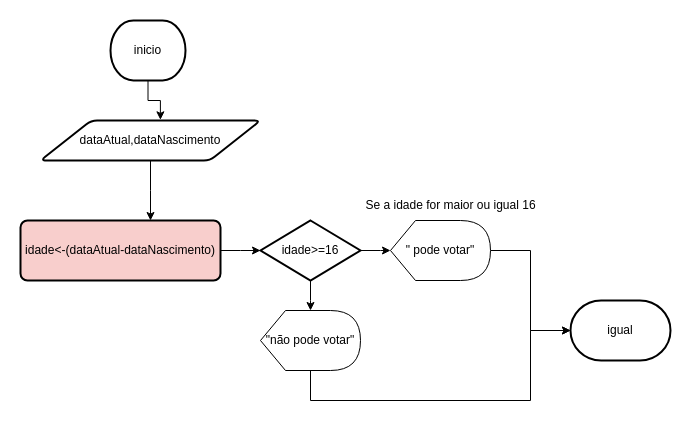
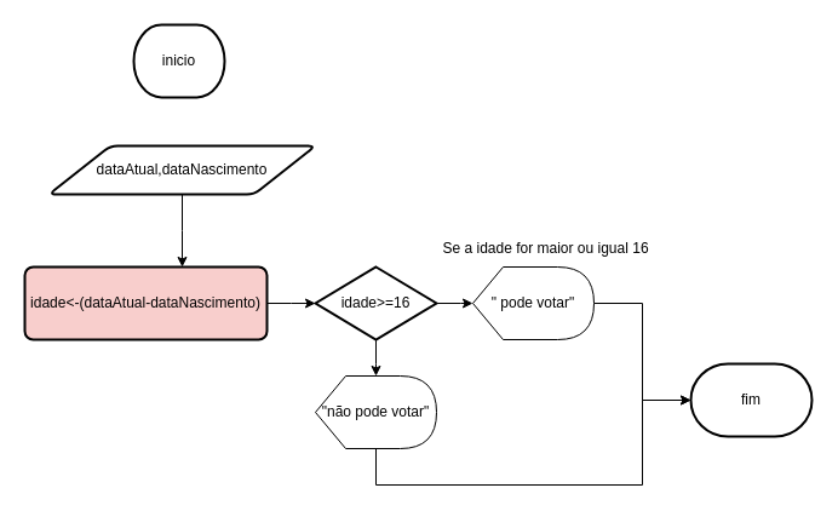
  <mxCell id="0" />
  <mxCell id="1" parent="0" />
- <mxCell id="2" style="edgeStyle=orthogonalEdgeStyle;rounded=0;orthogonalLoop=1;jettySize=auto;html=1;entryX=0.545;entryY=-0.017;entryDx=0;entryDy=0;entryPerimeter=0;" edge="1" parent="1" source="3" target="5"><mxGeometry relative="1" as="geometry" /></mxCell>
  <mxCell id="3" value="inicio" style="strokeWidth=2;html=1;shape=mxgraph.flowchart.terminator;whiteSpace=wrap;" parent="1" vertex="1"><mxGeometry x="110" y="20" width="75" height="60" as="geometry" /></mxCell>
  <mxCell id="4" style="edgeStyle=orthogonalEdgeStyle;rounded=0;orthogonalLoop=1;jettySize=auto;html=1;" edge="1" parent="1" source="5"><mxGeometry relative="1" as="geometry"><mxPoint x="150" y="220" as="targetPoint" /></mxGeometry></mxCell>
  <mxCell id="5" value="dataAtual,dataNascimento" style="shape=parallelogram;html=1;strokeWidth=2;perimeter=parallelogramPerimeter;whiteSpace=wrap;rounded=1;arcSize=12;size=0.23;" parent="1" vertex="1"><mxGeometry x="40" y="120" width="220" height="40" as="geometry" /></mxCell>
  <mxCell id="6" style="edgeStyle=orthogonalEdgeStyle;rounded=0;orthogonalLoop=1;jettySize=auto;html=1;" parent="1" source="7" edge="1"><mxGeometry relative="1" as="geometry"><mxPoint x="260" y="250" as="targetPoint" /></mxGeometry></mxCell>
  <mxCell id="7" value="idade&amp;lt;-(dataAtual-dataNascimento)" style="rounded=1;whiteSpace=wrap;html=1;absoluteArcSize=1;arcSize=14;strokeWidth=2;fillColor=#f8cecc;" parent="1" vertex="1"><mxGeometry x="20" y="220" width="200" height="60" as="geometry" /></mxCell>
  <mxCell id="8" style="edgeStyle=orthogonalEdgeStyle;rounded=0;orthogonalLoop=1;jettySize=auto;html=1;" parent="1" source="10" edge="1"><mxGeometry relative="1" as="geometry"><mxPoint x="390" y="250" as="targetPoint" /></mxGeometry></mxCell>
  <mxCell id="9" style="edgeStyle=orthogonalEdgeStyle;rounded=0;orthogonalLoop=1;jettySize=auto;html=1;" parent="1" source="10" edge="1"><mxGeometry relative="1" as="geometry"><mxPoint x="310" y="310" as="targetPoint" /></mxGeometry></mxCell>
  <mxCell id="10" value="idade&amp;gt;=16" style="strokeWidth=2;html=1;shape=mxgraph.flowchart.decision;whiteSpace=wrap;" parent="1" vertex="1"><mxGeometry x="260" y="220" width="100" height="60" as="geometry" /></mxCell>
  <mxCell id="11" style="edgeStyle=orthogonalEdgeStyle;rounded=0;orthogonalLoop=1;jettySize=auto;html=1;" parent="1" source="12" edge="1"><mxGeometry relative="1" as="geometry"><mxPoint x="570" y="330" as="targetPoint" /><Array as="points"><mxPoint x="530" y="250" /><mxPoint x="530" y="330" /><mxPoint x="570" y="330" /></Array></mxGeometry></mxCell>
  <mxCell id="12" value="&quot; pode votar&quot;" style="shape=display;whiteSpace=wrap;html=1;" parent="1" vertex="1"><mxGeometry x="390" y="220" width="100" height="60" as="geometry" /></mxCell>
  <mxCell id="13" style="edgeStyle=orthogonalEdgeStyle;rounded=0;orthogonalLoop=1;jettySize=auto;html=1;" parent="1" source="14" edge="1"><mxGeometry relative="1" as="geometry"><mxPoint x="570" y="330" as="targetPoint" /><Array as="points"><mxPoint x="310" y="400" /><mxPoint x="530" y="400" /><mxPoint x="530" y="330" /></Array></mxGeometry></mxCell>
  <mxCell id="14" value="&quot;não pode votar&quot;" style="shape=display;whiteSpace=wrap;html=1;" parent="1" vertex="1"><mxGeometry x="260" y="310" width="100" height="60" as="geometry" /></mxCell>
- <mxCell id="15" value="igual" style="strokeWidth=2;html=1;shape=mxgraph.flowchart.terminator;whiteSpace=wrap;" parent="1" vertex="1"><mxGeometry x="570" y="300" width="100" height="60" as="geometry" /></mxCell>
+ <mxCell id="15" value="fim" style="strokeWidth=2;html=1;shape=mxgraph.flowchart.terminator;whiteSpace=wrap;" parent="1" vertex="1"><mxGeometry x="570" y="300" width="100" height="60" as="geometry" /></mxCell>
  <mxCell id="16" value="Se a idade for maior ou igual 16" style="text;html=1;align=center;verticalAlign=middle;resizable=0;points=[];autosize=1;strokeColor=none;fillColor=none;" parent="1" vertex="1"><mxGeometry x="350" y="190" width="200" height="30" as="geometry" /></mxCell>
